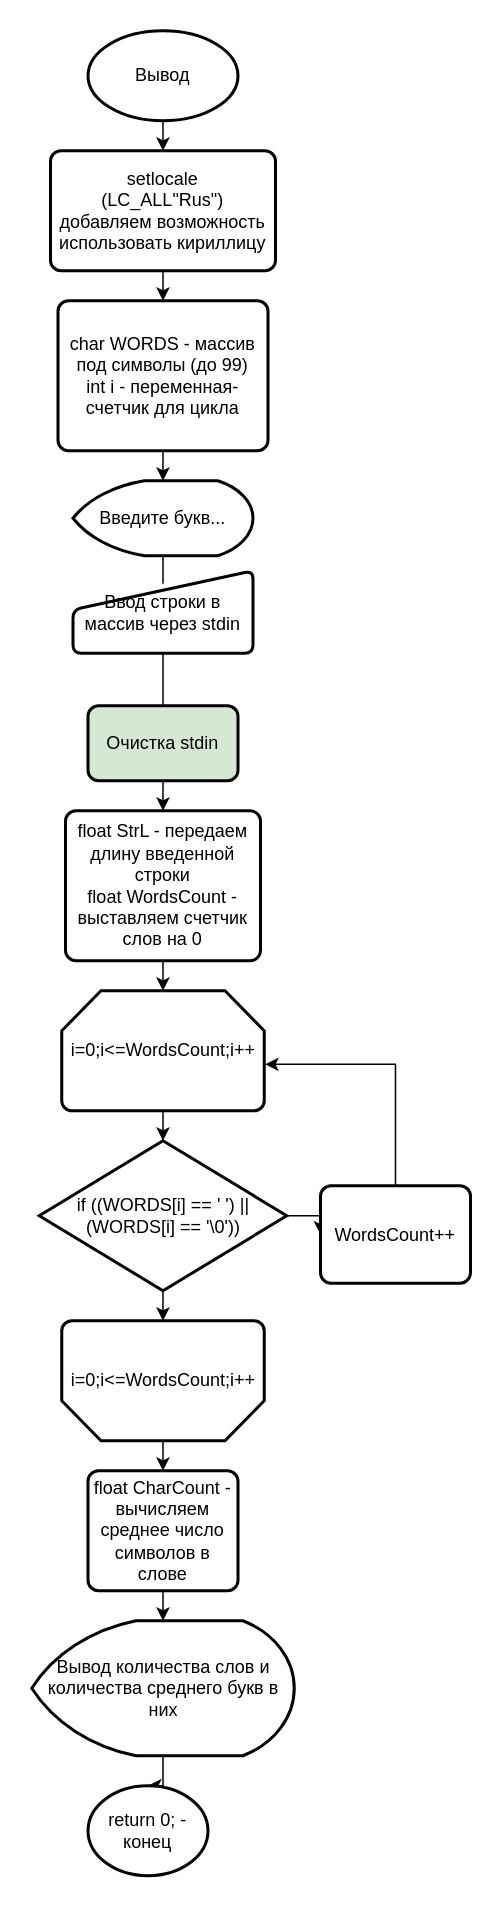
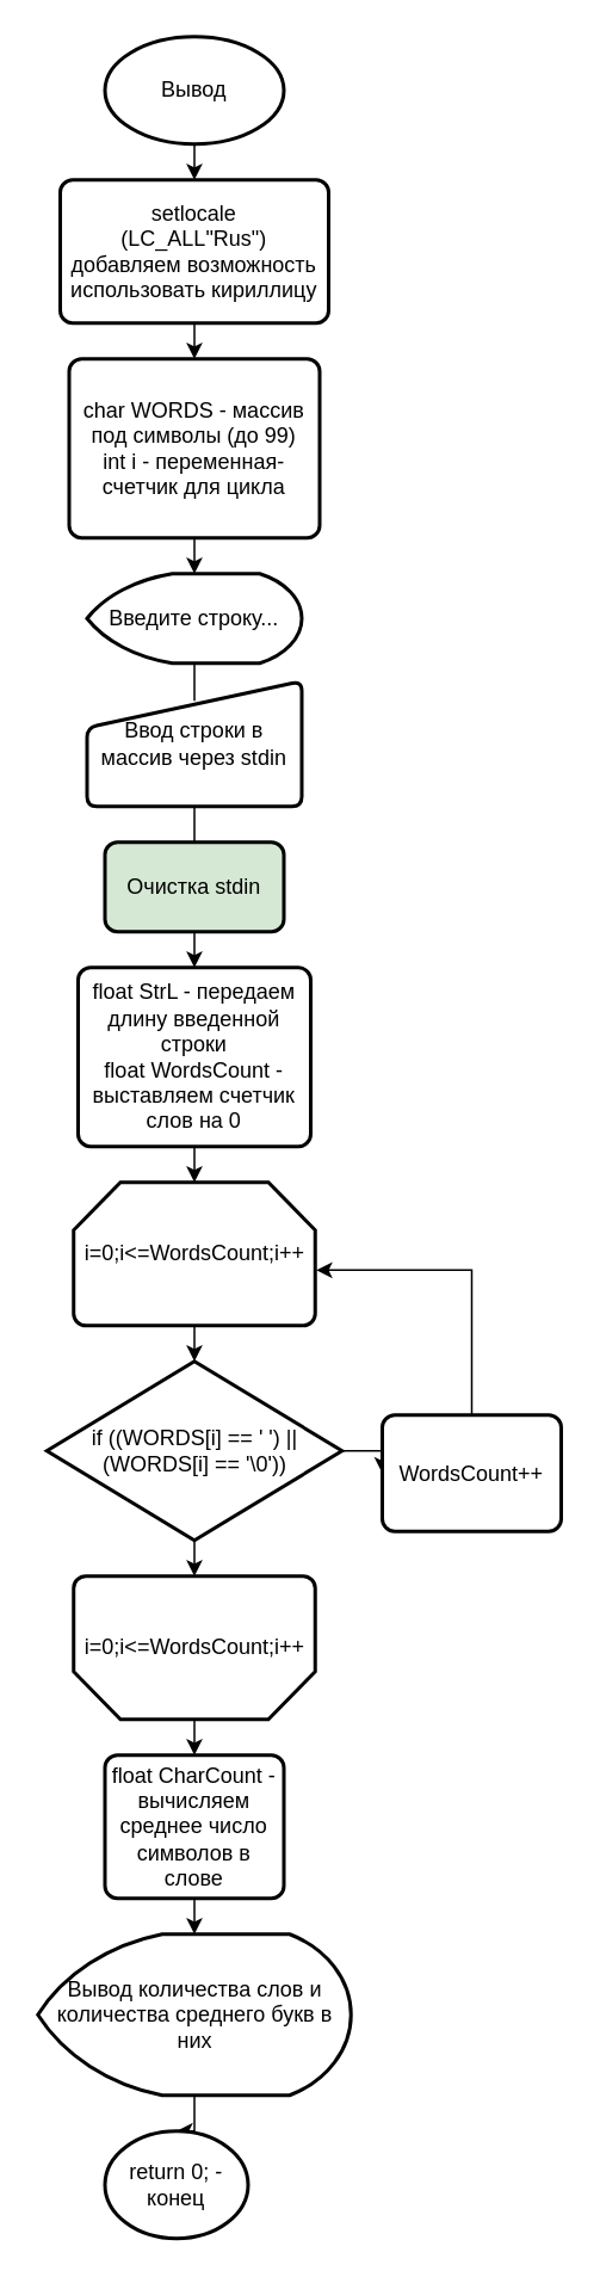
  <mxCell id="0" />
  <mxCell id="1" parent="0" />
  <mxCell id="2" style="edgeStyle=orthogonalEdgeStyle;rounded=0;orthogonalLoop=1;jettySize=auto;html=1;exitX=0.5;exitY=1;exitDx=0;exitDy=0;exitPerimeter=0;entryX=0.5;entryY=0;entryDx=0;entryDy=0;" edge="1" parent="1" source="3" target="5"><mxGeometry relative="1" as="geometry" /></mxCell>
  <mxCell id="3" value="Вывод" style="strokeWidth=2;html=1;shape=mxgraph.flowchart.start_1;whiteSpace=wrap;" vertex="1" parent="1"><mxGeometry x="58" y="20" width="100" height="60" as="geometry" /></mxCell>
  <mxCell id="4" style="edgeStyle=orthogonalEdgeStyle;rounded=0;orthogonalLoop=1;jettySize=auto;html=1;exitX=0.5;exitY=1;exitDx=0;exitDy=0;entryX=0.5;entryY=0;entryDx=0;entryDy=0;" edge="1" parent="1" source="5" target="7"><mxGeometry relative="1" as="geometry" /></mxCell>
  <mxCell id="5" value="setlocale&lt;br&gt;(LC_ALL&quot;Rus&quot;)&lt;br&gt;добавляем возможность использовать кириллицу" style="rounded=1;whiteSpace=wrap;html=1;absoluteArcSize=1;arcSize=14;strokeWidth=2;" vertex="1" parent="1"><mxGeometry x="33" y="100" width="150" height="80" as="geometry" /></mxCell>
  <mxCell id="6" style="edgeStyle=orthogonalEdgeStyle;rounded=0;orthogonalLoop=1;jettySize=auto;html=1;exitX=0.5;exitY=1;exitDx=0;exitDy=0;entryX=0.5;entryY=0;entryDx=0;entryDy=0;entryPerimeter=0;" edge="1" parent="1" source="7" target="9"><mxGeometry relative="1" as="geometry" /></mxCell>
  <mxCell id="7" value="char WORDS - массив под символы (до 99)&lt;br&gt;int i - переменная-счетчик для цикла" style="rounded=1;whiteSpace=wrap;html=1;absoluteArcSize=1;arcSize=14;strokeWidth=2;" vertex="1" parent="1"><mxGeometry x="38" y="200" width="140" height="100" as="geometry" /></mxCell>
  <mxCell id="8" style="edgeStyle=orthogonalEdgeStyle;rounded=0;orthogonalLoop=1;jettySize=auto;html=1;exitX=0.5;exitY=1;exitDx=0;exitDy=0;exitPerimeter=0;entryX=0.5;entryY=0.157;entryDx=0;entryDy=0;entryPerimeter=0;endArrow=none;" edge="1" parent="1" source="9" target="11"><mxGeometry relative="1" as="geometry" /></mxCell>
- <mxCell id="9" value="Введите букв..." style="strokeWidth=2;html=1;shape=mxgraph.flowchart.display;whiteSpace=wrap;" vertex="1" parent="1"><mxGeometry x="48" y="320" width="120" height="50" as="geometry" /></mxCell>
+ <mxCell id="9" value="Введите строку..." style="strokeWidth=2;html=1;shape=mxgraph.flowchart.display;whiteSpace=wrap;" vertex="1" parent="1"><mxGeometry x="48" y="320" width="120" height="50" as="geometry" /></mxCell>
  <mxCell id="10" style="edgeStyle=orthogonalEdgeStyle;rounded=0;orthogonalLoop=1;jettySize=auto;html=1;exitX=0.5;exitY=1;exitDx=0;exitDy=0;entryX=0.5;entryY=0;entryDx=0;entryDy=0;endArrow=none;" edge="1" parent="1" source="11" target="13"><mxGeometry relative="1" as="geometry" /></mxCell>
- <mxCell id="11" value="Ввод строки в массив через stdin" style="html=1;strokeWidth=2;shape=manualInput;whiteSpace=wrap;rounded=1;size=26;arcSize=11;" vertex="1" parent="1"><mxGeometry x="48" y="380" width="120" height="55" as="geometry" /></mxCell>
+ <mxCell id="11" value="Ввод строки в массив через stdin" style="html=1;strokeWidth=2;shape=manualInput;whiteSpace=wrap;rounded=1;size=26;arcSize=11;" vertex="1" parent="1"><mxGeometry x="48" y="380" width="120" height="70" as="geometry" /></mxCell>
  <mxCell id="12" style="edgeStyle=orthogonalEdgeStyle;rounded=0;orthogonalLoop=1;jettySize=auto;html=1;exitX=0.5;exitY=1;exitDx=0;exitDy=0;entryX=0.5;entryY=0;entryDx=0;entryDy=0;" edge="1" parent="1" source="13" target="15"><mxGeometry relative="1" as="geometry" /></mxCell>
  <mxCell id="13" value="Очистка stdin" style="rounded=1;whiteSpace=wrap;html=1;absoluteArcSize=1;arcSize=14;strokeWidth=2;fillColor=#d5e8d4;" vertex="1" parent="1"><mxGeometry x="58" y="470" width="100" height="50" as="geometry" /></mxCell>
  <mxCell id="14" style="edgeStyle=orthogonalEdgeStyle;rounded=0;orthogonalLoop=1;jettySize=auto;html=1;exitX=0.5;exitY=1;exitDx=0;exitDy=0;entryX=0.5;entryY=0;entryDx=0;entryDy=0;entryPerimeter=0;" edge="1" parent="1" source="15" target="17"><mxGeometry relative="1" as="geometry" /></mxCell>
  <mxCell id="15" value="float StrL - передаем длину введенной строки&lt;br&gt;float WordsCount - выставляем счетчик слов на 0" style="rounded=1;whiteSpace=wrap;html=1;absoluteArcSize=1;arcSize=14;strokeWidth=2;" vertex="1" parent="1"><mxGeometry x="43" y="540" width="130" height="100" as="geometry" /></mxCell>
  <mxCell id="16" style="edgeStyle=orthogonalEdgeStyle;rounded=0;orthogonalLoop=1;jettySize=auto;html=1;exitX=0.5;exitY=1;exitDx=0;exitDy=0;exitPerimeter=0;entryX=0.5;entryY=0;entryDx=0;entryDy=0;entryPerimeter=0;" edge="1" parent="1" source="17" target="20"><mxGeometry relative="1" as="geometry" /></mxCell>
  <mxCell id="17" value="i=0;i&amp;lt;=WordsCount;i++" style="strokeWidth=2;html=1;shape=mxgraph.flowchart.loop_limit;whiteSpace=wrap;" vertex="1" parent="1"><mxGeometry x="40.5" y="660" width="135" height="80" as="geometry" /></mxCell>
  <mxCell id="18" style="edgeStyle=orthogonalEdgeStyle;rounded=0;orthogonalLoop=1;jettySize=auto;html=1;exitX=1;exitY=0.5;exitDx=0;exitDy=0;exitPerimeter=0;entryX=0;entryY=0.5;entryDx=0;entryDy=0;" edge="1" parent="1" source="20" target="22"><mxGeometry relative="1" as="geometry" /></mxCell>
  <mxCell id="19" style="edgeStyle=orthogonalEdgeStyle;rounded=0;orthogonalLoop=1;jettySize=auto;html=1;exitX=0.5;exitY=1;exitDx=0;exitDy=0;exitPerimeter=0;entryX=0.5;entryY=1;entryDx=0;entryDy=0;entryPerimeter=0;" edge="1" parent="1" source="20" target="24"><mxGeometry relative="1" as="geometry" /></mxCell>
  <mxCell id="20" value="if ((WORDS[i] == ' ') || (WORDS[i] == '\0'))" style="strokeWidth=2;html=1;shape=mxgraph.flowchart.decision;whiteSpace=wrap;" vertex="1" parent="1"><mxGeometry x="25.5" y="760" width="165" height="100" as="geometry" /></mxCell>
  <mxCell id="21" style="edgeStyle=orthogonalEdgeStyle;rounded=0;orthogonalLoop=1;jettySize=auto;html=1;exitX=0.5;exitY=0;exitDx=0;exitDy=0;entryX=1.004;entryY=0.613;entryDx=0;entryDy=0;entryPerimeter=0;" edge="1" parent="1" source="22" target="17"><mxGeometry relative="1" as="geometry" /></mxCell>
  <mxCell id="22" value="WordsCount++" style="rounded=1;whiteSpace=wrap;html=1;absoluteArcSize=1;arcSize=14;strokeWidth=2;" vertex="1" parent="1"><mxGeometry x="213" y="790" width="100" height="65" as="geometry" /></mxCell>
  <mxCell id="23" style="edgeStyle=orthogonalEdgeStyle;rounded=0;orthogonalLoop=1;jettySize=auto;html=1;exitX=0.5;exitY=0;exitDx=0;exitDy=0;exitPerimeter=0;entryX=0.5;entryY=0;entryDx=0;entryDy=0;" edge="1" parent="1" source="24" target="26"><mxGeometry relative="1" as="geometry" /></mxCell>
  <mxCell id="24" value="&lt;span&gt;i=0;i&amp;lt;=WordsCount;i++&lt;/span&gt;" style="strokeWidth=2;html=1;shape=mxgraph.flowchart.loop_limit;whiteSpace=wrap;direction=west;" vertex="1" parent="1"><mxGeometry x="40.5" y="880" width="135" height="80" as="geometry" /></mxCell>
  <mxCell id="25" style="edgeStyle=orthogonalEdgeStyle;rounded=0;orthogonalLoop=1;jettySize=auto;html=1;exitX=0.5;exitY=1;exitDx=0;exitDy=0;entryX=0.5;entryY=0;entryDx=0;entryDy=0;entryPerimeter=0;" edge="1" parent="1" source="26" target="28"><mxGeometry relative="1" as="geometry" /></mxCell>
  <mxCell id="26" value="float CharCount - вычисляем среднее число символов в слове" style="rounded=1;whiteSpace=wrap;html=1;absoluteArcSize=1;arcSize=14;strokeWidth=2;" vertex="1" parent="1"><mxGeometry x="58" y="980" width="100" height="80" as="geometry" /></mxCell>
  <mxCell id="27" style="edgeStyle=orthogonalEdgeStyle;rounded=0;orthogonalLoop=1;jettySize=auto;html=1;exitX=0.5;exitY=1;exitDx=0;exitDy=0;exitPerimeter=0;" edge="1" parent="1" source="28" target="29"><mxGeometry relative="1" as="geometry" /></mxCell>
  <mxCell id="28" value="Вывод количества слов и количества среднего букв в них" style="strokeWidth=2;html=1;shape=mxgraph.flowchart.display;whiteSpace=wrap;" vertex="1" parent="1"><mxGeometry x="20.5" y="1080" width="175" height="90" as="geometry" /></mxCell>
  <mxCell id="29" value="return 0; - конец" style="strokeWidth=2;html=1;shape=mxgraph.flowchart.start_1;whiteSpace=wrap;" vertex="1" parent="1"><mxGeometry x="58" y="1190" width="80" height="60" as="geometry" /></mxCell>
